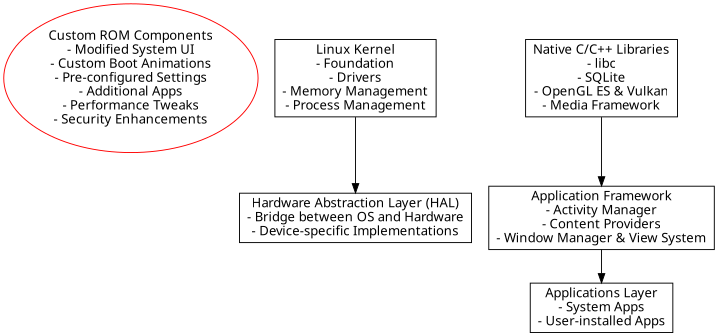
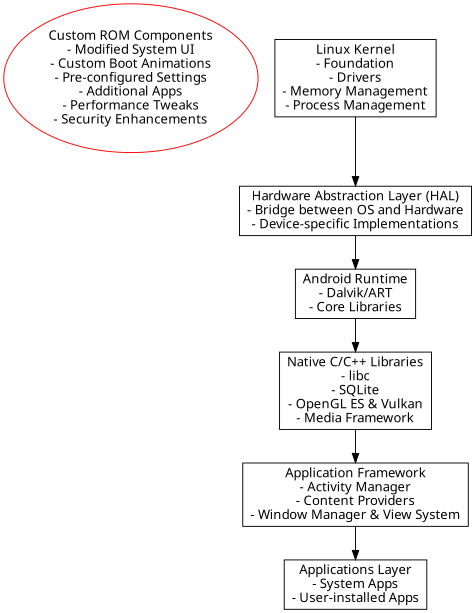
  digraph {
    rankdir=TB
    fontname="Noto Sans"
    node [shape=box fontname="Noto Sans"]
    edge [fontname="Noto Sans"]
    n1 [color=red label="Custom ROM Components\n- Modified System UI\n- Custom Boot Animations\n- Pre-configured Settings\n- Additional Apps\n- Performance Tweaks\n- Security Enhancements" shape=ellipse]
    n2 [label="Linux Kernel\n- Foundation\n- Drivers\n- Memory Management\n- Process Management"]
    n3 [label="Hardware Abstraction Layer (HAL)\n- Bridge between OS and Hardware\n- Device-specific Implementations"]
+   n4 [label="Android Runtime\n- Dalvik/ART\n- Core Libraries"]
    n5 [label="Native C/C++ Libraries\n- libc\n- SQLite\n- OpenGL ES & Vulkan\n- Media Framework"]
    n6 [label="Application Framework\n- Activity Manager\n- Content Providers\n- Window Manager & View System"]
    n7 [label="Applications Layer\n- System Apps\n- User-installed Apps"]
    subgraph sub_1 {
      rank=same
      n1
    }
    n2 -> n3
+   n3 -> n4
+   n4 -> n5
    n5 -> n6
    n6 -> n7
  }
